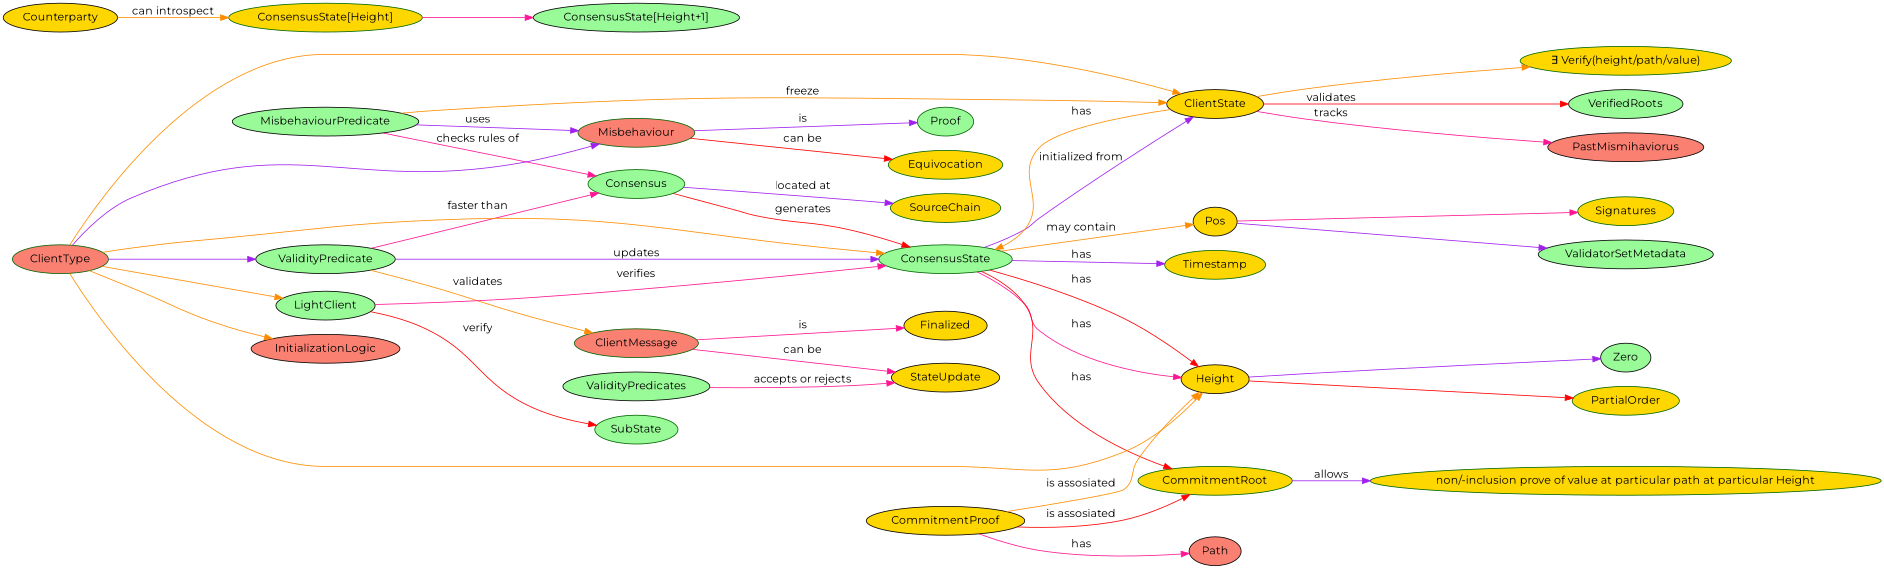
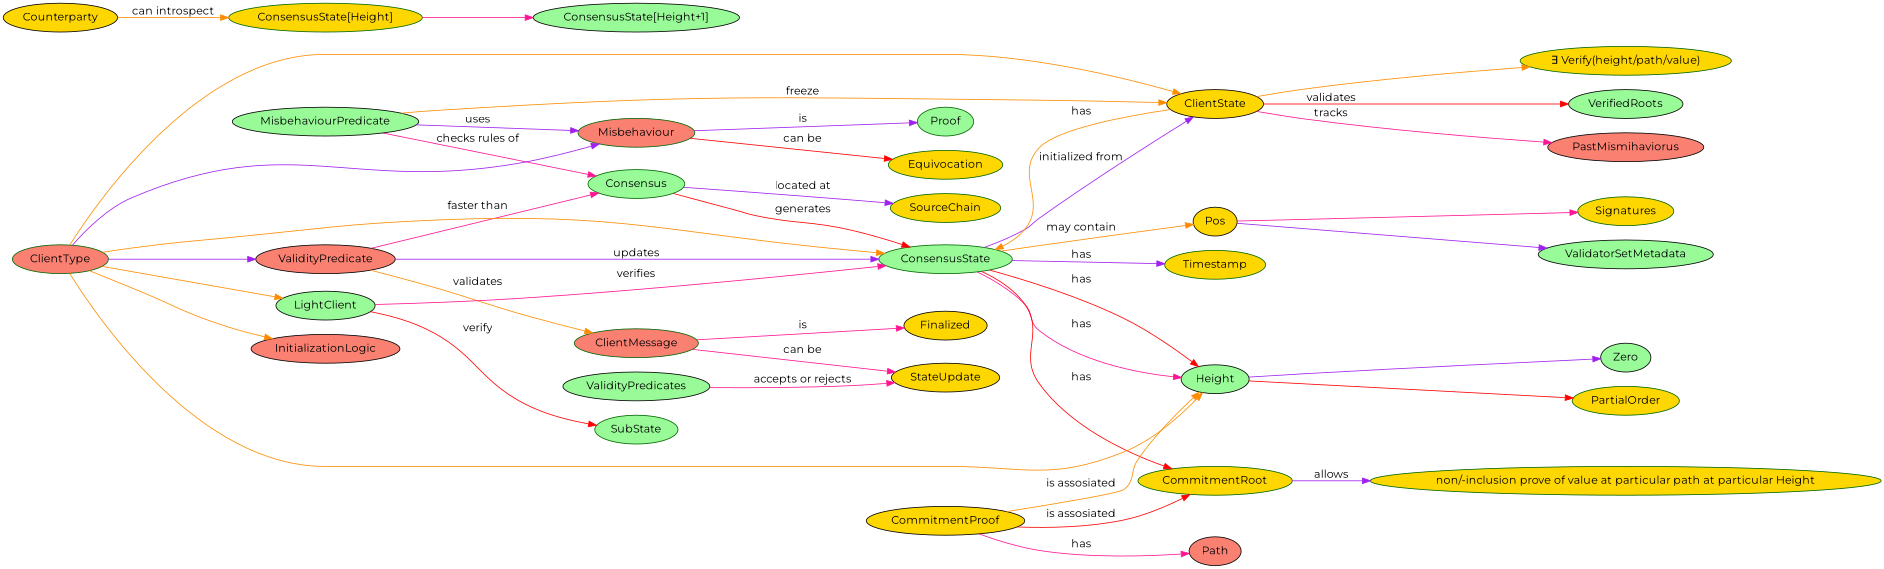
  digraph {
    fontname=Montserrat
    rankdir=LR
    node [color=black fillcolor=gold fontname=Montserrat style=filled]
    edge [color=darkorange fontname=Montserrat]
    Consensus [color=darkgreen fillcolor=palegreen]
    ConsensusState [color=darkgreen fillcolor=palegreen]
    SourceChain [color=darkgreen]
-   Height
+   Height [fillcolor=palegreen]
    CommitmentRoot [color=darkgreen]
    Timestamp [color=darkgreen]
    ClientState
    Pos
    PartialOrder [color=darkgreen]
    Zero [fillcolor=palegreen]
    "non/-inclusion prove of value at particular path at particular Height" [color=darkgreen]
    "∃ Verify(height/path/value)" [color=darkgreen]
    VerifiedRoots [fillcolor=palegreen]
    PastMismihaviorus [fillcolor=salmon]
    Signatures [color=darkgreen]
    ValidatorSetMetadata [fillcolor=palegreen]
    ClientMessage [color=darkgreen fillcolor=salmon]
    StateUpdate
    Finalized
    Misbehaviour [color=darkgreen fillcolor=salmon]
    Proof [color=darkgreen fillcolor=palegreen]
    Equivocation [color=darkgreen]
-   ValidityPredicate [fillcolor=palegreen]
+   ValidityPredicate [fillcolor=salmon]
    ValidityPredicates [fillcolor=palegreen]
    "ConsensusState[Height]" [color=darkgreen]
    "ConsensusState[Height+1]" [fillcolor=palegreen]
    Counterparty
    MisbehaviourPredicate [fillcolor=palegreen]
    LightClient [fillcolor=palegreen]
    SubState [color=darkgreen fillcolor=palegreen]
    ClientType [color=darkgreen fillcolor=salmon]
    InitializationLogic [fillcolor=salmon]
    CommitmentProof
    Path [fillcolor=salmon]
    Consensus -> ConsensusState [color=red label=generates]
    Consensus -> SourceChain [color=purple label="located at"]
    ConsensusState -> Height [color=deeppink label=has]
    ConsensusState -> Height [color=red label=has]
    ConsensusState -> CommitmentRoot [color=red label=has]
    ConsensusState -> Timestamp [color=purple label=has]
    ConsensusState -> ClientState [color=purple label="initialized from"]
    ConsensusState -> Pos [label="may contain"]
    Height -> PartialOrder [color=red]
    Height -> Zero [color=purple]
    CommitmentRoot -> "non/-inclusion prove of value at particular path at particular Height" [color=purple label=allows]
    ClientState -> ConsensusState [label=has]
    ClientState -> "∃ Verify(height/path/value)"
    ClientState -> VerifiedRoots [color=red label=validates]
    ClientState -> PastMismihaviorus [color=deeppink label=tracks]
    Pos -> Signatures [color=deeppink]
    Pos -> ValidatorSetMetadata [color=purple]
    ClientMessage -> StateUpdate [color=deeppink label="can be"]
    ClientMessage -> Finalized [color=deeppink label=is]
    Misbehaviour -> Proof [color=purple label=is]
    Misbehaviour -> Equivocation [color=red label="can be"]
    ValidityPredicate -> Consensus [color=deeppink label="faster than"]
    ValidityPredicate -> ConsensusState [color=purple label=updates]
    ValidityPredicate -> ClientMessage [label=validates]
    ValidityPredicates -> StateUpdate [color=deeppink label="accepts or rejects"]
    "ConsensusState[Height]" -> "ConsensusState[Height+1]" [color=deeppink]
    Counterparty -> "ConsensusState[Height]" [label="can introspect"]
    MisbehaviourPredicate -> Consensus [color=deeppink label="checks rules of"]
    MisbehaviourPredicate -> ClientState [label=freeze]
    MisbehaviourPredicate -> Misbehaviour [color=purple label=uses]
    LightClient -> ConsensusState [color=deeppink label=verifies]
    LightClient -> SubState [color=red label=verify]
    ClientType -> ConsensusState
    ClientType -> Height
    ClientType -> ClientState
    ClientType -> Misbehaviour [color=purple]
    ClientType -> ValidityPredicate [color=purple]
    ClientType -> LightClient
    ClientType -> InitializationLogic
    CommitmentProof -> Height [label="is assosiated"]
    CommitmentProof -> CommitmentRoot [color=red label="is assosiated"]
    CommitmentProof -> Path [color=deeppink label=has]
  }
